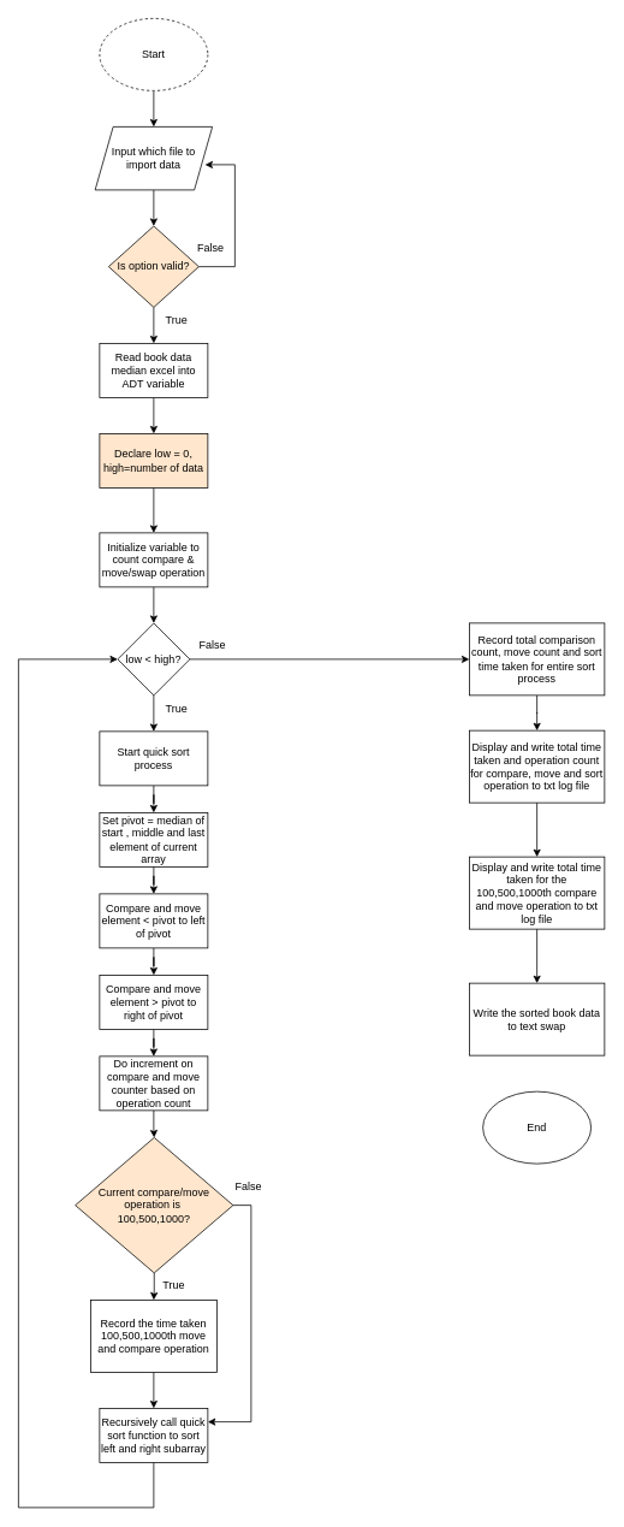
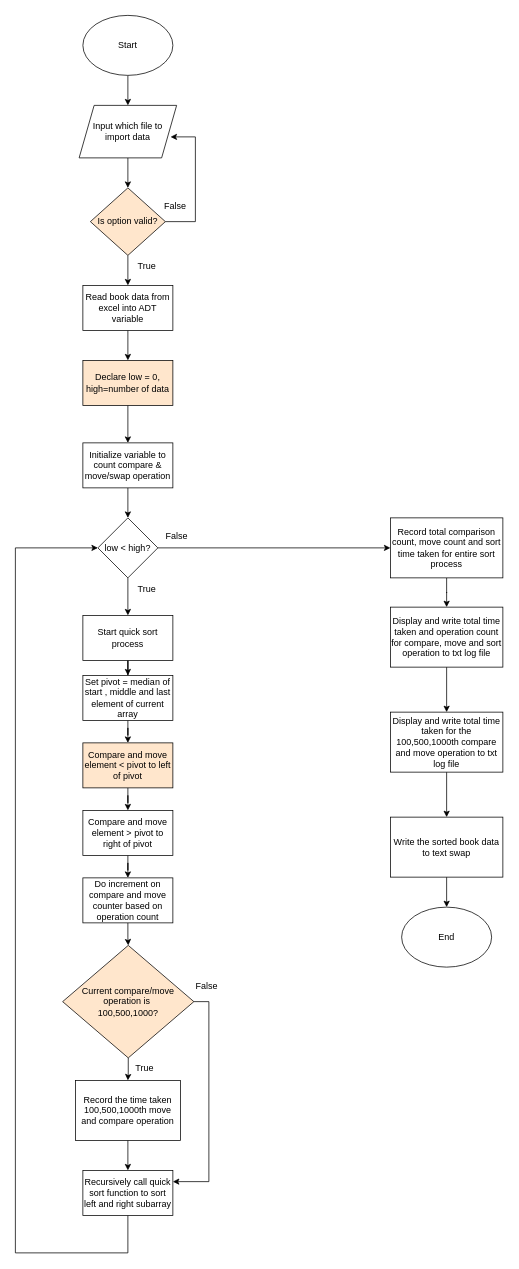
  <mxCell id="0" />
  <mxCell id="1" parent="0" />
  <mxCell id="2" value="" style="edgeStyle=orthogonalEdgeStyle;rounded=0;orthogonalLoop=1;jettySize=auto;html=1;" edge="1" parent="1" source="3" target="5"><mxGeometry relative="1" as="geometry" /></mxCell>
- <mxCell id="3" value="Start" style="ellipse;whiteSpace=wrap;html=1;dashed=1;" vertex="1" parent="1"><mxGeometry x="110" y="20" width="120" height="80" as="geometry" /></mxCell>
+ <mxCell id="3" value="Start" style="ellipse;whiteSpace=wrap;html=1;" vertex="1" parent="1"><mxGeometry x="110" y="20" width="120" height="80" as="geometry" /></mxCell>
  <mxCell id="4" value="" style="edgeStyle=orthogonalEdgeStyle;rounded=0;orthogonalLoop=1;jettySize=auto;html=1;" edge="1" parent="1" source="5" target="7"><mxGeometry relative="1" as="geometry" /></mxCell>
  <mxCell id="5" value="Input which file to import data" style="shape=parallelogram;perimeter=parallelogramPerimeter;whiteSpace=wrap;html=1;fixedSize=1;" vertex="1" parent="1"><mxGeometry x="105" y="140" width="130" height="70" as="geometry" /></mxCell>
  <mxCell id="6" value="" style="edgeStyle=orthogonalEdgeStyle;rounded=0;orthogonalLoop=1;jettySize=auto;html=1;" edge="1" parent="1" source="7" target="10"><mxGeometry relative="1" as="geometry" /></mxCell>
  <mxCell id="7" value="Is option valid?" style="rhombus;whiteSpace=wrap;html=1;fillColor=#ffe6cc;" vertex="1" parent="1"><mxGeometry x="120" y="250" width="100" height="90" as="geometry" /></mxCell>
  <mxCell id="8" value="" style="endArrow=classic;html=1;rounded=0;exitX=1;exitY=0.5;exitDx=0;exitDy=0;entryX=0.938;entryY=0.6;entryDx=0;entryDy=0;entryPerimeter=0;edgeStyle=orthogonalEdgeStyle;" edge="1" parent="1" source="7" target="5"><mxGeometry width="50" height="50" relative="1" as="geometry"><mxPoint x="440" y="400" as="sourcePoint" /><mxPoint x="490" y="350" as="targetPoint" /><Array as="points"><mxPoint x="260" y="295" /><mxPoint x="260" y="182" /></Array></mxGeometry></mxCell>
  <mxCell id="9" value="" style="edgeStyle=orthogonalEdgeStyle;rounded=0;orthogonalLoop=1;jettySize=auto;html=1;" edge="1" parent="1" source="10" target="12"><mxGeometry relative="1" as="geometry" /></mxCell>
- <mxCell id="10" value="Read book data median excel into ADT variable" style="rounded=0;whiteSpace=wrap;html=1;" vertex="1" parent="1"><mxGeometry x="110" y="380" width="120" height="60" as="geometry" /></mxCell>
+ <mxCell id="10" value="Read book data from excel into ADT variable" style="rounded=0;whiteSpace=wrap;html=1;" vertex="1" parent="1"><mxGeometry x="110" y="380" width="120" height="60" as="geometry" /></mxCell>
  <mxCell id="11" value="" style="edgeStyle=orthogonalEdgeStyle;rounded=0;orthogonalLoop=1;jettySize=auto;html=1;" edge="1" parent="1" source="12" target="14"><mxGeometry relative="1" as="geometry" /></mxCell>
  <mxCell id="12" value="Declare low = 0,&lt;div&gt;high=number of data&lt;/div&gt;" style="rounded=0;whiteSpace=wrap;html=1;fillColor=#ffe6cc;" vertex="1" parent="1"><mxGeometry x="110" y="480" width="120" height="60" as="geometry" /></mxCell>
  <mxCell id="13" value="" style="edgeStyle=orthogonalEdgeStyle;rounded=0;orthogonalLoop=1;jettySize=auto;html=1;" edge="1" parent="1" source="14" target="17"><mxGeometry relative="1" as="geometry" /></mxCell>
  <mxCell id="14" value="Initialize variable to count compare &amp;amp; move/swap operation" style="rounded=0;whiteSpace=wrap;html=1;" vertex="1" parent="1"><mxGeometry x="110" y="590" width="120" height="60" as="geometry" /></mxCell>
  <mxCell id="15" value="" style="edgeStyle=orthogonalEdgeStyle;rounded=0;orthogonalLoop=1;jettySize=auto;html=1;" edge="1" parent="1" source="17" target="19"><mxGeometry relative="1" as="geometry" /></mxCell>
  <mxCell id="16" value="" style="edgeStyle=orthogonalEdgeStyle;rounded=0;orthogonalLoop=1;jettySize=auto;html=1;" edge="1" parent="1" source="17" target="36"><mxGeometry relative="1" as="geometry" /></mxCell>
  <mxCell id="17" value="low &amp;lt; high?" style="rhombus;whiteSpace=wrap;html=1;" vertex="1" parent="1"><mxGeometry x="130" y="690" width="80" height="80" as="geometry" /></mxCell>
  <mxCell id="18" value="" style="edgeStyle=orthogonalEdgeStyle;rounded=0;orthogonalLoop=1;jettySize=auto;html=1;" edge="1" parent="1" source="19" target="21"><mxGeometry relative="1" as="geometry" /></mxCell>
- <mxCell id="19" value="Start quick sort process" style="rounded=0;whiteSpace=wrap;html=1;" vertex="1" parent="1"><mxGeometry x="110" y="810" width="120" height="60" as="geometry" /></mxCell>
+ <mxCell id="19" value="Start quick sort process" style="rounded=0;whiteSpace=wrap;html=1;" vertex="1" parent="1"><mxGeometry x="110" y="820" width="120" height="60" as="geometry" /></mxCell>
  <mxCell id="20" value="" style="edgeStyle=orthogonalEdgeStyle;rounded=0;orthogonalLoop=1;jettySize=auto;html=1;" edge="1" parent="1" source="21" target="23"><mxGeometry relative="1" as="geometry" /></mxCell>
  <mxCell id="21" value="Set pivot = median of start , middle and last element of current array" style="rounded=0;whiteSpace=wrap;html=1;" vertex="1" parent="1"><mxGeometry x="110" y="900" width="120" height="60" as="geometry" /></mxCell>
  <mxCell id="22" value="" style="edgeStyle=orthogonalEdgeStyle;rounded=0;orthogonalLoop=1;jettySize=auto;html=1;" edge="1" parent="1" source="23" target="25"><mxGeometry relative="1" as="geometry" /></mxCell>
- <mxCell id="23" value="Compare and move element &amp;lt; pivot to left of pivot" style="rounded=0;whiteSpace=wrap;html=1;" vertex="1" parent="1"><mxGeometry x="110" y="990" width="120" height="60" as="geometry" /></mxCell>
+ <mxCell id="23" value="Compare and move element &amp;lt; pivot to left of pivot" style="rounded=0;whiteSpace=wrap;html=1;fillColor=#ffe6cc;" vertex="1" parent="1"><mxGeometry x="110" y="990" width="120" height="60" as="geometry" /></mxCell>
  <mxCell id="24" value="" style="edgeStyle=orthogonalEdgeStyle;rounded=0;orthogonalLoop=1;jettySize=auto;html=1;" edge="1" parent="1" source="25" target="27"><mxGeometry relative="1" as="geometry" /></mxCell>
  <mxCell id="25" value="Compare and move element &amp;gt; pivot to right of pivot" style="rounded=0;whiteSpace=wrap;html=1;" vertex="1" parent="1"><mxGeometry x="110" y="1080" width="120" height="60" as="geometry" /></mxCell>
  <mxCell id="26" value="" style="edgeStyle=orthogonalEdgeStyle;rounded=0;orthogonalLoop=1;jettySize=auto;html=1;" edge="1" parent="1" source="27" target="30"><mxGeometry relative="1" as="geometry" /></mxCell>
  <mxCell id="27" value="Do increment on compare and move counter based on operation count" style="rounded=0;whiteSpace=wrap;html=1;" vertex="1" parent="1"><mxGeometry x="110" y="1170" width="120" height="60" as="geometry" /></mxCell>
  <mxCell id="28" value="" style="edgeStyle=orthogonalEdgeStyle;rounded=0;orthogonalLoop=1;jettySize=auto;html=1;" edge="1" parent="1" source="30" target="33"><mxGeometry relative="1" as="geometry" /></mxCell>
  <mxCell id="29" style="edgeStyle=orthogonalEdgeStyle;rounded=0;orthogonalLoop=1;jettySize=auto;html=1;entryX=1;entryY=0.25;entryDx=0;entryDy=0;exitX=1;exitY=0.5;exitDx=0;exitDy=0;" edge="1" parent="1" source="30" target="34"><mxGeometry relative="1" as="geometry" /></mxCell>
  <mxCell id="30" value="Current compare/move operation is&amp;nbsp;&lt;div&gt;100,500,1000?&lt;/div&gt;" style="rhombus;whiteSpace=wrap;html=1;fillColor=#ffe6cc;" vertex="1" parent="1"><mxGeometry x="83" y="1260" width="175" height="150" as="geometry" /></mxCell>
  <mxCell id="31" value="" style="edgeStyle=orthogonalEdgeStyle;rounded=0;orthogonalLoop=1;jettySize=auto;html=1;" edge="1" parent="1" source="33" target="34"><mxGeometry relative="1" as="geometry" /></mxCell>
  <mxCell id="32" style="edgeStyle=orthogonalEdgeStyle;rounded=0;orthogonalLoop=1;jettySize=auto;html=1;entryX=0;entryY=0.5;entryDx=0;entryDy=0;exitX=0.5;exitY=1;exitDx=0;exitDy=0;" edge="1" parent="1" source="34" target="17"><mxGeometry relative="1" as="geometry"><Array as="points"><mxPoint x="170" y="1670" /><mxPoint x="20" y="1670" /><mxPoint x="20" y="730" /></Array></mxGeometry></mxCell>
  <mxCell id="33" value="Record the time taken 100,500,1000th move and compare operation" style="rounded=0;whiteSpace=wrap;html=1;" vertex="1" parent="1"><mxGeometry x="100" y="1440" width="140" height="80" as="geometry" /></mxCell>
  <mxCell id="34" value="Recursively call quick sort function to sort left and right subarray" style="rounded=0;whiteSpace=wrap;html=1;" vertex="1" parent="1"><mxGeometry x="110" y="1560" width="120" height="60" as="geometry" /></mxCell>
  <mxCell id="35" value="" style="edgeStyle=orthogonalEdgeStyle;rounded=0;orthogonalLoop=1;jettySize=auto;html=1;" edge="1" parent="1" source="36" target="38"><mxGeometry relative="1" as="geometry" /></mxCell>
  <mxCell id="36" value="Record total comparison count, move count and sort time taken for entire sort process" style="rounded=0;whiteSpace=wrap;html=1;" vertex="1" parent="1"><mxGeometry x="520" y="690" width="150" height="80" as="geometry" /></mxCell>
  <mxCell id="37" value="" style="edgeStyle=orthogonalEdgeStyle;rounded=0;orthogonalLoop=1;jettySize=auto;html=1;" edge="1" parent="1" source="38" target="40"><mxGeometry relative="1" as="geometry" /></mxCell>
  <mxCell id="38" value="Display and write total time taken and operation count for compare, move and sort operation to txt log file" style="rounded=0;whiteSpace=wrap;html=1;" vertex="1" parent="1"><mxGeometry x="520" y="809" width="150" height="80" as="geometry" /></mxCell>
  <mxCell id="39" value="" style="edgeStyle=orthogonalEdgeStyle;rounded=0;orthogonalLoop=1;jettySize=auto;html=1;" edge="1" parent="1" source="40" target="42"><mxGeometry relative="1" as="geometry" /></mxCell>
  <mxCell id="40" value="Display and write total time taken for the 100,500,1000th compare and move operation to txt log file" style="rounded=0;whiteSpace=wrap;html=1;" vertex="1" parent="1"><mxGeometry x="520" y="949" width="150" height="80" as="geometry" /></mxCell>
+ <mxCell id="41" value="" style="edgeStyle=orthogonalEdgeStyle;rounded=0;orthogonalLoop=1;jettySize=auto;html=1;" edge="1" parent="1" source="42" target="43"><mxGeometry relative="1" as="geometry" /></mxCell>
  <mxCell id="42" value="Write the sorted book data to text swap" style="rounded=0;whiteSpace=wrap;html=1;" vertex="1" parent="1"><mxGeometry x="520" y="1089" width="150" height="80" as="geometry" /></mxCell>
  <mxCell id="43" value="End" style="ellipse;whiteSpace=wrap;html=1;" vertex="1" parent="1"><mxGeometry x="535" y="1209" width="120" height="80" as="geometry" /></mxCell>
  <mxCell id="44" value="False" style="text;html=1;align=center;verticalAlign=middle;resizable=0;points=[];autosize=1;strokeColor=none;fillColor=none;" vertex="1" parent="1"><mxGeometry x="210" y="700" width="50" height="30" as="geometry" /></mxCell>
  <mxCell id="45" value="True" style="text;html=1;align=center;verticalAlign=middle;resizable=0;points=[];autosize=1;strokeColor=none;fillColor=none;" vertex="1" parent="1"><mxGeometry x="170" y="770" width="50" height="30" as="geometry" /></mxCell>
  <mxCell id="46" value="True" style="text;html=1;align=center;verticalAlign=middle;resizable=0;points=[];autosize=1;strokeColor=none;fillColor=none;" vertex="1" parent="1"><mxGeometry x="167" y="1409" width="50" height="30" as="geometry" /></mxCell>
  <mxCell id="47" value="False" style="text;html=1;align=center;verticalAlign=middle;resizable=0;points=[];autosize=1;strokeColor=none;fillColor=none;" vertex="1" parent="1"><mxGeometry x="250" y="1300" width="50" height="30" as="geometry" /></mxCell>
  <mxCell id="48" value="False" style="text;html=1;align=center;verticalAlign=middle;resizable=0;points=[];autosize=1;strokeColor=none;fillColor=none;" vertex="1" parent="1"><mxGeometry x="208" y="260" width="50" height="30" as="geometry" /></mxCell>
  <mxCell id="49" value="True" style="text;html=1;align=center;verticalAlign=middle;resizable=0;points=[];autosize=1;strokeColor=none;fillColor=none;" vertex="1" parent="1"><mxGeometry x="170" y="340" width="50" height="30" as="geometry" /></mxCell>
